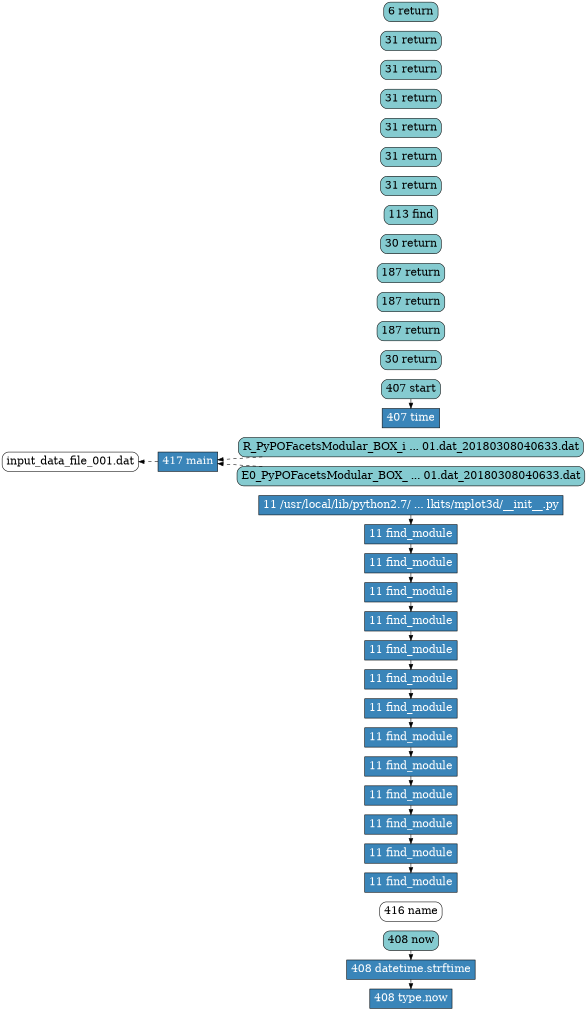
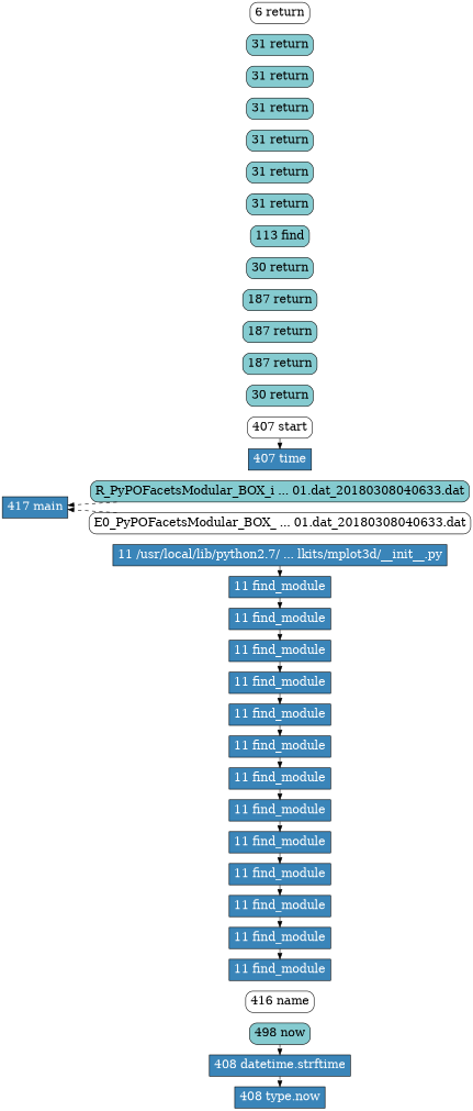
  digraph {
    rankdir=RL
    node [fillcolor="#3A85B9" fontcolor=black fontsize=20 shape=box style="rounded,filled"]
    n1 [fontcolor=white label="408 type.now" style=filled]
    n2 [fontcolor=white label="408 datetime.strftime" style=filled]
-   n3 [fillcolor="#85CBD0" label="408 now"]
+   n3 [fillcolor="#85CBD0" label="498 now"]
    n4 [fillcolor=white label="416 name"]
    n5 [fontcolor=white label="11 find_module" style=filled]
    n6 [fontcolor=white label="11 find_module" style=filled]
    n7 [fontcolor=white label="11 find_module" style=filled]
    n8 [fontcolor=white label="11 find_module" style=filled]
    n9 [fontcolor=white label="11 find_module" style=filled]
    n10 [fontcolor=white label="11 find_module" style=filled]
    n11 [fontcolor=white label="11 find_module" style=filled]
    n12 [fontcolor=white label="11 find_module" style=filled]
    n13 [fontcolor=white label="11 find_module" style=filled]
    n14 [fontcolor=white label="11 find_module" style=filled]
    n15 [fontcolor=white label="11 find_module" style=filled]
    n16 [fontcolor=white label="11 find_module" style=filled]
    n17 [fontcolor=white label="11 find_module" style=filled]
    n18 [fontcolor=white label="11 /usr/local/lib/python2.7/ ... lkits/mplot3d/__init__.py" style=filled]
    n19 [fontcolor=white label="417 main" style=filled]
    n20 [fontcolor=white label="407 time" style=filled]
-   n21 [fillcolor="#85CBD0" label="407 start"]
-   n22 [fillcolor=white label="input_data_file_001.dat"]
+   n21 [fillcolor=white label="407 start"]
    n23 [fillcolor="#85CBD0" label="30 return"]
    n24 [fillcolor="#85CBD0" label="187 return"]
    n25 [fillcolor="#85CBD0" label="187 return"]
    n26 [fillcolor="#85CBD0" label="187 return"]
    n27 [fillcolor="#85CBD0" label="30 return"]
    n28 [fillcolor="#85CBD0" label="113 find"]
    n29 [fillcolor="#85CBD0" label="31 return"]
    n30 [fillcolor="#85CBD0" label="31 return"]
    n31 [fillcolor="#85CBD0" label="31 return"]
    n32 [fillcolor="#85CBD0" label="31 return"]
    n33 [fillcolor="#85CBD0" label="31 return"]
    n34 [fillcolor="#85CBD0" label="31 return"]
-   n35 [fillcolor="#85CBD0" label="6 return"]
+   n35 [fillcolor=white label="6 return"]
    n36 [fillcolor="#85CBD0" label="R_PyPOFacetsModular_BOX_i ... 01.dat_20180308040633.dat"]
-   n37 [fillcolor="#85CBD0" label="E0_PyPOFacetsModular_BOX_ ... 01.dat_20180308040633.dat"]
+   n37 [fillcolor=white label="E0_PyPOFacetsModular_BOX_ ... 01.dat_20180308040633.dat"]
    subgraph sub_1 {
      rank=same
      n1
      n2
      n3
    }
    subgraph sub_2 {
      rank=same
      n4
    }
    subgraph sub_3 {
      rank=same
      n5
      n6
      n7
      n8
      n9
      n10
      n11
      n12
      n13
      n14
      n15
      n16
      n17
      n18
    }
    subgraph sub_4 {
      rank=same
      n19
    }
    subgraph sub_5 {
      rank=same
      n20
      n21
    }
    n2 -> n1 [style=dashed]
    n3 -> n2 [style=dashed]
    n6 -> n5
    n7 -> n6
    n8 -> n7
    n9 -> n8
    n10 -> n9
    n11 -> n10
    n12 -> n11
    n13 -> n12
    n14 -> n13
    n15 -> n14
    n16 -> n15
    n17 -> n16
    n18 -> n17
-   n19 -> n22 [style=dashed]
    n21 -> n20
    n36 -> n19 [style=dashed]
    n37 -> n19 [style=dashed]
  }
